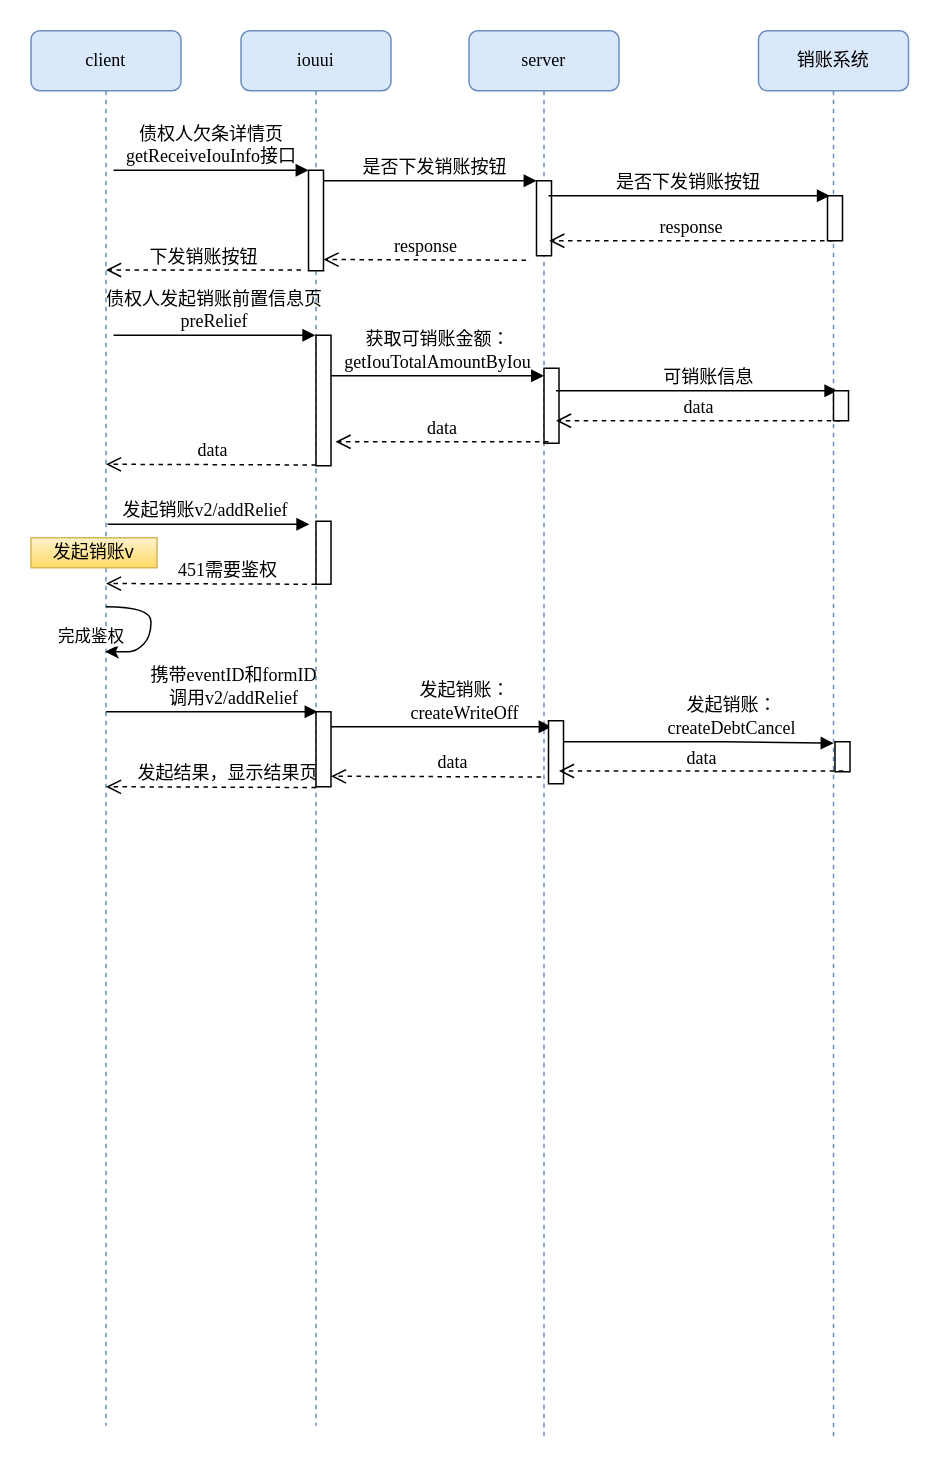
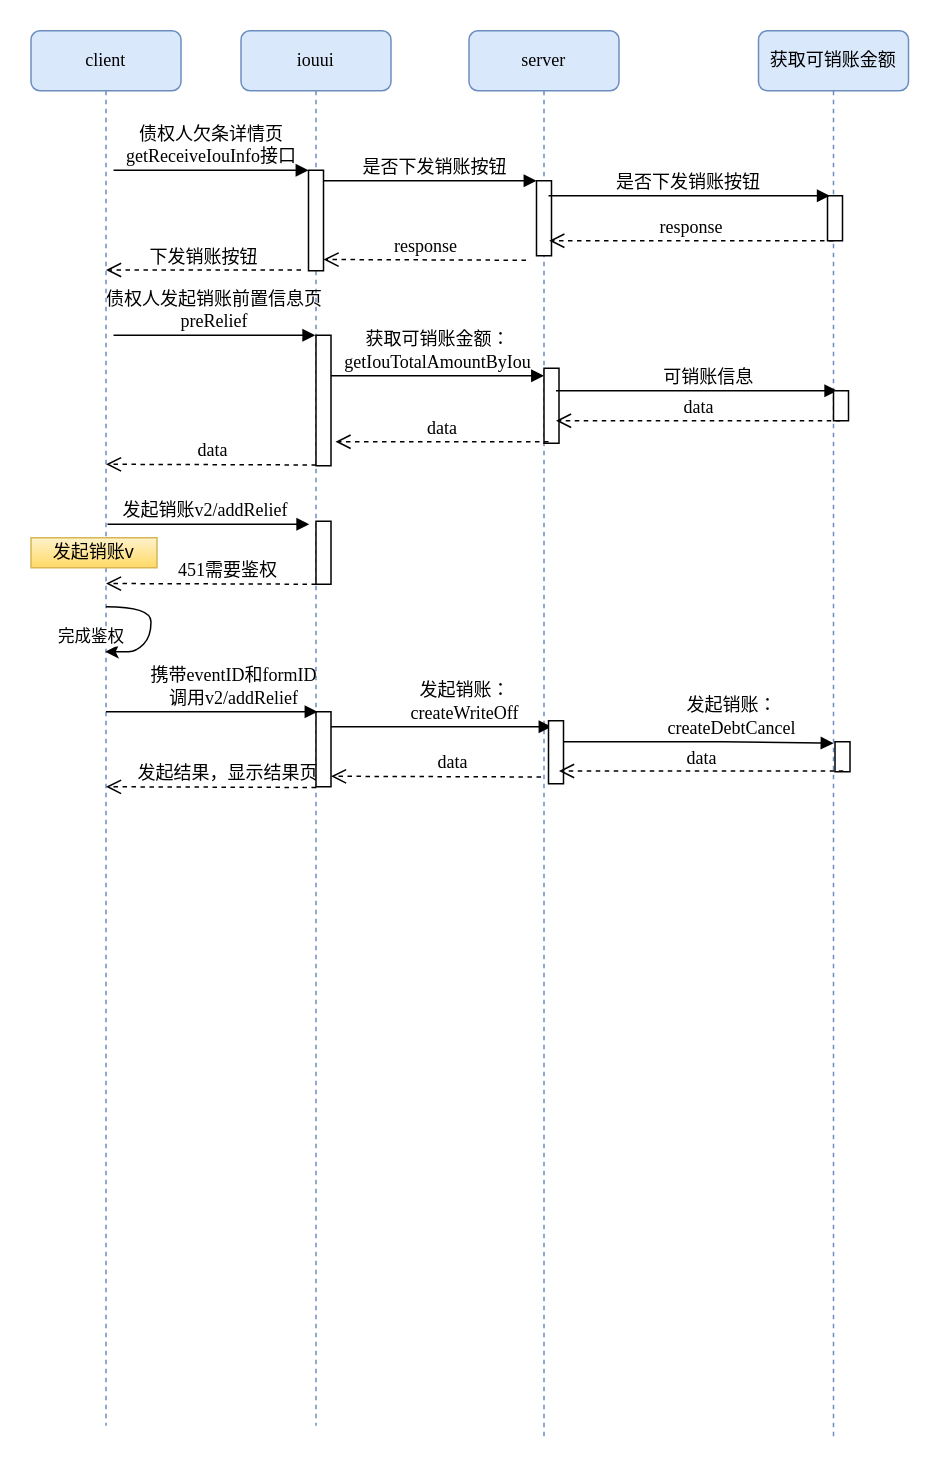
  <mxCell id="0" />
  <mxCell id="1" parent="0" />
  <mxCell id="2" value="iouui" style="shape=umlLifeline;perimeter=lifelinePerimeter;whiteSpace=wrap;html=1;container=1;collapsible=0;recursiveResize=0;outlineConnect=0;rounded=1;shadow=0;comic=0;labelBackgroundColor=none;strokeWidth=1;fontFamily=Verdana;fontSize=12;align=center;fillColor=#dae8fc;strokeColor=#6c8ebf;" parent="1" vertex="1"><mxGeometry x="160" y="20" width="100" height="930" as="geometry" /></mxCell>
  <mxCell id="3" value="" style="html=1;points=[];perimeter=orthogonalPerimeter;rounded=0;shadow=0;comic=0;labelBackgroundColor=none;strokeWidth=1;fontFamily=Verdana;fontSize=12;align=center;" parent="2" vertex="1"><mxGeometry x="45" y="93" width="10" height="67" as="geometry" /></mxCell>
  <mxCell id="4" value="" style="html=1;points=[];perimeter=orthogonalPerimeter;rounded=0;shadow=0;comic=0;labelBackgroundColor=none;strokeWidth=1;fontFamily=Verdana;fontSize=12;align=center;" parent="2" vertex="1"><mxGeometry x="50" y="454" width="10" height="50" as="geometry" /></mxCell>
  <mxCell id="5" value="server" style="shape=umlLifeline;perimeter=lifelinePerimeter;whiteSpace=wrap;html=1;container=1;collapsible=0;recursiveResize=0;outlineConnect=0;rounded=1;shadow=0;comic=0;labelBackgroundColor=none;strokeWidth=1;fontFamily=Verdana;fontSize=12;align=center;fillColor=#dae8fc;strokeColor=#6c8ebf;" parent="1" vertex="1"><mxGeometry x="312" y="20" width="100" height="940" as="geometry" /></mxCell>
  <mxCell id="6" value="" style="html=1;points=[];perimeter=orthogonalPerimeter;rounded=0;shadow=0;comic=0;labelBackgroundColor=none;strokeWidth=1;fontFamily=Verdana;fontSize=12;align=center;" parent="5" vertex="1"><mxGeometry x="45" y="100" width="10" height="50" as="geometry" /></mxCell>
  <mxCell id="7" value="" style="html=1;points=[];perimeter=orthogonalPerimeter;rounded=0;shadow=0;comic=0;labelBackgroundColor=none;strokeWidth=1;fontFamily=Verdana;fontSize=12;align=center;" parent="5" vertex="1"><mxGeometry x="50" y="225" width="10" height="50" as="geometry" /></mxCell>
- <mxCell id="8" value="销账系统" style="shape=umlLifeline;perimeter=lifelinePerimeter;whiteSpace=wrap;html=1;container=1;collapsible=0;recursiveResize=0;outlineConnect=0;rounded=1;shadow=0;comic=0;labelBackgroundColor=none;strokeWidth=1;fontFamily=Verdana;fontSize=12;align=center;fillColor=#dae8fc;strokeColor=#6c8ebf;" parent="1" vertex="1"><mxGeometry x="505" y="20" width="100" height="940" as="geometry" /></mxCell>
+ <mxCell id="8" value="获取可销账金额" style="shape=umlLifeline;perimeter=lifelinePerimeter;whiteSpace=wrap;html=1;container=1;collapsible=0;recursiveResize=0;outlineConnect=0;rounded=1;shadow=0;comic=0;labelBackgroundColor=none;strokeWidth=1;fontFamily=Verdana;fontSize=12;align=center;fillColor=#dae8fc;strokeColor=#6c8ebf;" parent="1" vertex="1"><mxGeometry x="505" y="20" width="100" height="940" as="geometry" /></mxCell>
  <mxCell id="9" value="" style="html=1;points=[];perimeter=orthogonalPerimeter;rounded=0;shadow=0;comic=0;labelBackgroundColor=none;strokeWidth=1;fontFamily=Verdana;fontSize=12;align=center;" parent="8" vertex="1"><mxGeometry x="46" y="110" width="10" height="30" as="geometry" /></mxCell>
  <mxCell id="10" value="client" style="shape=umlLifeline;perimeter=lifelinePerimeter;whiteSpace=wrap;html=1;container=1;collapsible=0;recursiveResize=0;outlineConnect=0;rounded=1;shadow=0;comic=0;labelBackgroundColor=none;strokeWidth=1;fontFamily=Verdana;fontSize=12;align=center;fillColor=#dae8fc;strokeColor=#6c8ebf;" parent="1" vertex="1"><mxGeometry x="20" y="20" width="100" height="930" as="geometry" /></mxCell>
  <mxCell id="11" value="是否下发销账按钮" style="html=1;verticalAlign=bottom;endArrow=block;labelBackgroundColor=none;fontFamily=Verdana;fontSize=12;edgeStyle=elbowEdgeStyle;elbow=vertical;" parent="1" edge="1"><mxGeometry x="-0.008" relative="1" as="geometry"><mxPoint x="365" y="130" as="sourcePoint" /><Array as="points"><mxPoint x="378" y="130" /></Array><mxPoint x="552.5" y="130" as="targetPoint" /><mxPoint as="offset" /></mxGeometry></mxCell>
  <mxCell id="12" value="债权人发起销账前置信息页&lt;br&gt;preRelief" style="html=1;verticalAlign=bottom;endArrow=block;labelBackgroundColor=none;fontFamily=Verdana;fontSize=12;" parent="1" edge="1"><mxGeometry relative="1" as="geometry"><mxPoint x="75" y="223" as="sourcePoint" /><mxPoint x="209.5" y="223" as="targetPoint" /><Array as="points"><mxPoint x="170" y="223" /></Array></mxGeometry></mxCell>
  <mxCell id="13" value="债权人欠条详情页&lt;br&gt;getReceiveIouInfo接口" style="html=1;verticalAlign=bottom;endArrow=block;entryX=0;entryY=0;labelBackgroundColor=none;fontFamily=Verdana;fontSize=12;edgeStyle=elbowEdgeStyle;elbow=vertical;" parent="1" target="3" edge="1"><mxGeometry relative="1" as="geometry"><mxPoint x="75" y="113" as="sourcePoint" /></mxGeometry></mxCell>
  <mxCell id="14" value="是否下发销账按钮" style="html=1;verticalAlign=bottom;endArrow=block;labelBackgroundColor=none;fontFamily=Verdana;fontSize=12;edgeStyle=elbowEdgeStyle;elbow=vertical;" parent="1" edge="1"><mxGeometry x="0.049" relative="1" as="geometry"><mxPoint x="215" y="120" as="sourcePoint" /><mxPoint x="357" y="120" as="targetPoint" /><Array as="points"><mxPoint x="286" y="120" /></Array><mxPoint as="offset" /></mxGeometry></mxCell>
  <mxCell id="15" value="下发销账按钮" style="html=1;verticalAlign=bottom;endArrow=open;dashed=1;endSize=8;labelBackgroundColor=none;fontFamily=Verdana;fontSize=12;edgeStyle=elbowEdgeStyle;elbow=vertical;" parent="1" edge="1"><mxGeometry relative="1" as="geometry"><mxPoint x="70" y="179.5" as="targetPoint" /><Array as="points"><mxPoint x="145" y="179.5" /><mxPoint x="175" y="179.5" /></Array><mxPoint x="200" y="179.5" as="sourcePoint" /></mxGeometry></mxCell>
  <mxCell id="16" value="data" style="html=1;verticalAlign=bottom;endArrow=open;dashed=1;endSize=8;labelBackgroundColor=none;fontFamily=Verdana;fontSize=12;edgeStyle=elbowEdgeStyle;elbow=vertical;" parent="1" edge="1"><mxGeometry relative="1" as="geometry"><mxPoint x="70" y="309" as="targetPoint" /><Array as="points"><mxPoint x="145" y="309" /><mxPoint x="175" y="309" /></Array><mxPoint x="210" y="309.5" as="sourcePoint" /></mxGeometry></mxCell>
  <mxCell id="17" value="" style="html=1;points=[];perimeter=orthogonalPerimeter;rounded=0;shadow=0;comic=0;labelBackgroundColor=none;strokeWidth=1;fontFamily=Verdana;fontSize=12;align=center;" parent="1" vertex="1"><mxGeometry x="210" y="223" width="10" height="87" as="geometry" /></mxCell>
  <mxCell id="18" value="发起销账v2/addRelief" style="html=1;verticalAlign=bottom;endArrow=block;labelBackgroundColor=none;fontFamily=Verdana;fontSize=12;" parent="1" edge="1"><mxGeometry x="0.413" y="-30" relative="1" as="geometry"><mxPoint x="71" y="349" as="sourcePoint" /><mxPoint x="205.5" y="349" as="targetPoint" /><Array as="points"><mxPoint x="166" y="349" /></Array><mxPoint x="-30" y="-30" as="offset" /></mxGeometry></mxCell>
  <mxCell id="19" value="451需要鉴权" style="html=1;verticalAlign=bottom;endArrow=open;dashed=1;endSize=8;labelBackgroundColor=none;fontFamily=Verdana;fontSize=12;edgeStyle=elbowEdgeStyle;elbow=vertical;" parent="1" edge="1"><mxGeometry x="-0.139" relative="1" as="geometry"><mxPoint x="70" y="388.5" as="targetPoint" /><Array as="points"><mxPoint x="145" y="388.5" /><mxPoint x="175" y="388.5" /></Array><mxPoint x="210" y="389" as="sourcePoint" /><mxPoint as="offset" /></mxGeometry></mxCell>
  <mxCell id="20" value="" style="html=1;points=[];perimeter=orthogonalPerimeter;rounded=0;shadow=0;comic=0;labelBackgroundColor=none;strokeWidth=1;fontFamily=Verdana;fontSize=12;align=center;" parent="1" vertex="1"><mxGeometry x="210" y="347" width="10" height="42" as="geometry" /></mxCell>
  <mxCell id="21" value="携带eventID和formID&lt;br&gt;调用v2/addRelief" style="html=1;verticalAlign=bottom;endArrow=block;labelBackgroundColor=none;fontFamily=Verdana;fontSize=12;entryX=0.1;entryY=0;entryDx=0;entryDy=0;entryPerimeter=0;" parent="1" target="4" edge="1"><mxGeometry x="0.413" y="-15" relative="1" as="geometry"><mxPoint x="70" y="474" as="sourcePoint" /><mxPoint x="200" y="471" as="targetPoint" /><Array as="points"><mxPoint x="165" y="474" /><mxPoint x="180" y="474" /></Array><mxPoint x="-15" y="-15" as="offset" /></mxGeometry></mxCell>
  <mxCell id="22" value="发起结果，显示结果页" style="html=1;verticalAlign=bottom;endArrow=open;dashed=1;endSize=8;labelBackgroundColor=none;fontFamily=Verdana;fontSize=12;edgeStyle=elbowEdgeStyle;elbow=vertical;" parent="1" edge="1"><mxGeometry x="-0.139" relative="1" as="geometry"><mxPoint x="70" y="524" as="targetPoint" /><Array as="points"><mxPoint x="145" y="524" /><mxPoint x="175" y="524" /></Array><mxPoint x="210" y="524.5" as="sourcePoint" /><mxPoint as="offset" /></mxGeometry></mxCell>
  <mxCell id="23" value="发起销账：&lt;br&gt;createWriteOff" style="html=1;verticalAlign=bottom;endArrow=block;labelBackgroundColor=none;fontFamily=Verdana;fontSize=12;entryX=0.2;entryY=0.095;entryDx=0;entryDy=0;entryPerimeter=0;" parent="1" target="25" edge="1"><mxGeometry x="0.413" y="-15" relative="1" as="geometry"><mxPoint x="220" y="484" as="sourcePoint" /><mxPoint x="361" y="484" as="targetPoint" /><Array as="points"><mxPoint x="315" y="484" /><mxPoint x="330" y="484" /></Array><mxPoint x="-15" y="-15" as="offset" /></mxGeometry></mxCell>
  <mxCell id="24" value="data" style="html=1;verticalAlign=bottom;endArrow=open;dashed=1;endSize=8;labelBackgroundColor=none;fontFamily=Verdana;fontSize=12;edgeStyle=elbowEdgeStyle;elbow=vertical;" parent="1" edge="1"><mxGeometry x="-0.139" relative="1" as="geometry"><mxPoint x="220" y="517" as="targetPoint" /><Array as="points"><mxPoint x="295" y="517" /><mxPoint x="325" y="517" /></Array><mxPoint x="360" y="517.5" as="sourcePoint" /><mxPoint as="offset" /></mxGeometry></mxCell>
  <mxCell id="25" value="" style="html=1;points=[];perimeter=orthogonalPerimeter;rounded=0;shadow=0;comic=0;labelBackgroundColor=none;strokeWidth=1;fontFamily=Verdana;fontSize=12;align=center;" parent="1" vertex="1"><mxGeometry x="365" y="480" width="10" height="42" as="geometry" /></mxCell>
  <mxCell id="26" value="发起销账：&lt;br&gt;createDebtCancel" style="html=1;verticalAlign=bottom;endArrow=block;labelBackgroundColor=none;fontFamily=Verdana;fontSize=12;entryX=-0.1;entryY=0.05;entryDx=0;entryDy=0;entryPerimeter=0;" parent="1" target="27" edge="1"><mxGeometry x="0.413" y="-15" relative="1" as="geometry"><mxPoint x="375" y="494" as="sourcePoint" /><mxPoint x="550" y="494" as="targetPoint" /><Array as="points"><mxPoint x="470" y="494" /><mxPoint x="485" y="494" /></Array><mxPoint x="-15" y="-15" as="offset" /></mxGeometry></mxCell>
  <mxCell id="27" value="" style="html=1;points=[];perimeter=orthogonalPerimeter;rounded=0;shadow=0;comic=0;labelBackgroundColor=none;strokeWidth=1;fontFamily=Verdana;fontSize=12;align=center;" parent="1" vertex="1"><mxGeometry x="556" y="494" width="10" height="20" as="geometry" /></mxCell>
  <mxCell id="28" value="完成鉴权" style="curved=1;endArrow=classic;html=1;" parent="1" edge="1"><mxGeometry x="1" y="-14" width="50" height="50" relative="1" as="geometry"><mxPoint x="70" y="404" as="sourcePoint" /><mxPoint x="69.5" y="434" as="targetPoint" /><Array as="points"><mxPoint x="100" y="404" /><mxPoint x="100" y="424" /><mxPoint x="90" y="434" /><mxPoint x="80" y="434" /></Array><mxPoint x="-9" y="4" as="offset" /></mxGeometry></mxCell>
  <mxCell id="29" value="response" style="html=1;verticalAlign=bottom;endArrow=open;dashed=1;endSize=8;labelBackgroundColor=none;fontFamily=Verdana;fontSize=12;edgeStyle=elbowEdgeStyle;elbow=vertical;" parent="1" edge="1"><mxGeometry relative="1" as="geometry"><mxPoint x="215" y="172.5" as="targetPoint" /><Array as="points"><mxPoint x="290" y="172.5" /><mxPoint x="320" y="172.5" /></Array><mxPoint x="350" y="173" as="sourcePoint" /></mxGeometry></mxCell>
  <mxCell id="30" value="response" style="html=1;verticalAlign=bottom;endArrow=open;dashed=1;endSize=8;labelBackgroundColor=none;fontFamily=Verdana;fontSize=12;edgeStyle=elbowEdgeStyle;elbow=vertical;" parent="1" edge="1"><mxGeometry relative="1" as="geometry"><mxPoint x="365.5" y="160" as="targetPoint" /><Array as="points"><mxPoint x="440.5" y="160" /><mxPoint x="470.5" y="160" /></Array><mxPoint x="555" y="160" as="sourcePoint" /></mxGeometry></mxCell>
  <mxCell id="31" value="获取可销账金额：&lt;br&gt;getIouTotalAmountByIou" style="html=1;verticalAlign=bottom;endArrow=block;labelBackgroundColor=none;fontFamily=Verdana;fontSize=12;edgeStyle=elbowEdgeStyle;elbow=vertical;" parent="1" edge="1"><mxGeometry relative="1" as="geometry"><mxPoint x="220" y="250" as="sourcePoint" /><mxPoint x="362" y="250" as="targetPoint" /><Array as="points"><mxPoint x="291" y="250" /></Array><mxPoint as="offset" /></mxGeometry></mxCell>
  <mxCell id="32" value="data" style="html=1;verticalAlign=bottom;endArrow=open;dashed=1;endSize=8;labelBackgroundColor=none;fontFamily=Verdana;fontSize=12;edgeStyle=elbowEdgeStyle;elbow=vertical;entryX=1;entryY=0.425;entryDx=0;entryDy=0;entryPerimeter=0;" parent="1" edge="1"><mxGeometry relative="1" as="geometry"><mxPoint x="223" y="294" as="targetPoint" /><Array as="points" /><mxPoint x="365" y="294" as="sourcePoint" /></mxGeometry></mxCell>
  <mxCell id="33" value="&amp;nbsp;可销账信息" style="html=1;verticalAlign=bottom;endArrow=block;labelBackgroundColor=none;fontFamily=Verdana;fontSize=12;edgeStyle=elbowEdgeStyle;elbow=vertical;" parent="1" edge="1"><mxGeometry x="0.067" relative="1" as="geometry"><mxPoint x="370" y="260" as="sourcePoint" /><Array as="points"><mxPoint x="383" y="260" /></Array><mxPoint x="557.5" y="260" as="targetPoint" /><mxPoint as="offset" /></mxGeometry></mxCell>
  <mxCell id="34" value="data" style="html=1;verticalAlign=bottom;endArrow=open;dashed=1;endSize=8;labelBackgroundColor=none;fontFamily=Verdana;fontSize=12;edgeStyle=elbowEdgeStyle;elbow=vertical;" parent="1" edge="1"><mxGeometry relative="1" as="geometry"><mxPoint x="370" y="280" as="targetPoint" /><Array as="points"><mxPoint x="445" y="280" /><mxPoint x="475" y="280" /></Array><mxPoint x="559.5" y="280" as="sourcePoint" /></mxGeometry></mxCell>
  <mxCell id="35" value="" style="html=1;points=[];perimeter=orthogonalPerimeter;rounded=0;shadow=0;comic=0;labelBackgroundColor=none;strokeWidth=1;fontFamily=Verdana;fontSize=12;align=center;" parent="1" vertex="1"><mxGeometry x="555" y="260" width="10" height="20" as="geometry" /></mxCell>
  <mxCell id="36" value="发起销账v" style="rounded=0;whiteSpace=wrap;html=1;gradientColor=#ffd966;fillColor=#fff2cc;strokeColor=#d6b656;" parent="1" vertex="1"><mxGeometry x="20" y="358" width="84" height="20" as="geometry" /></mxCell>
  <mxCell id="37" value="data" style="html=1;verticalAlign=bottom;endArrow=open;dashed=1;endSize=8;labelBackgroundColor=none;fontFamily=Verdana;fontSize=12;edgeStyle=elbowEdgeStyle;elbow=vertical;" parent="1" edge="1"><mxGeometry relative="1" as="geometry"><mxPoint x="372" y="513.5" as="targetPoint" /><Array as="points"><mxPoint x="447" y="513.5" /><mxPoint x="477" y="513.5" /></Array><mxPoint x="561.5" y="513.5" as="sourcePoint" /></mxGeometry></mxCell>
